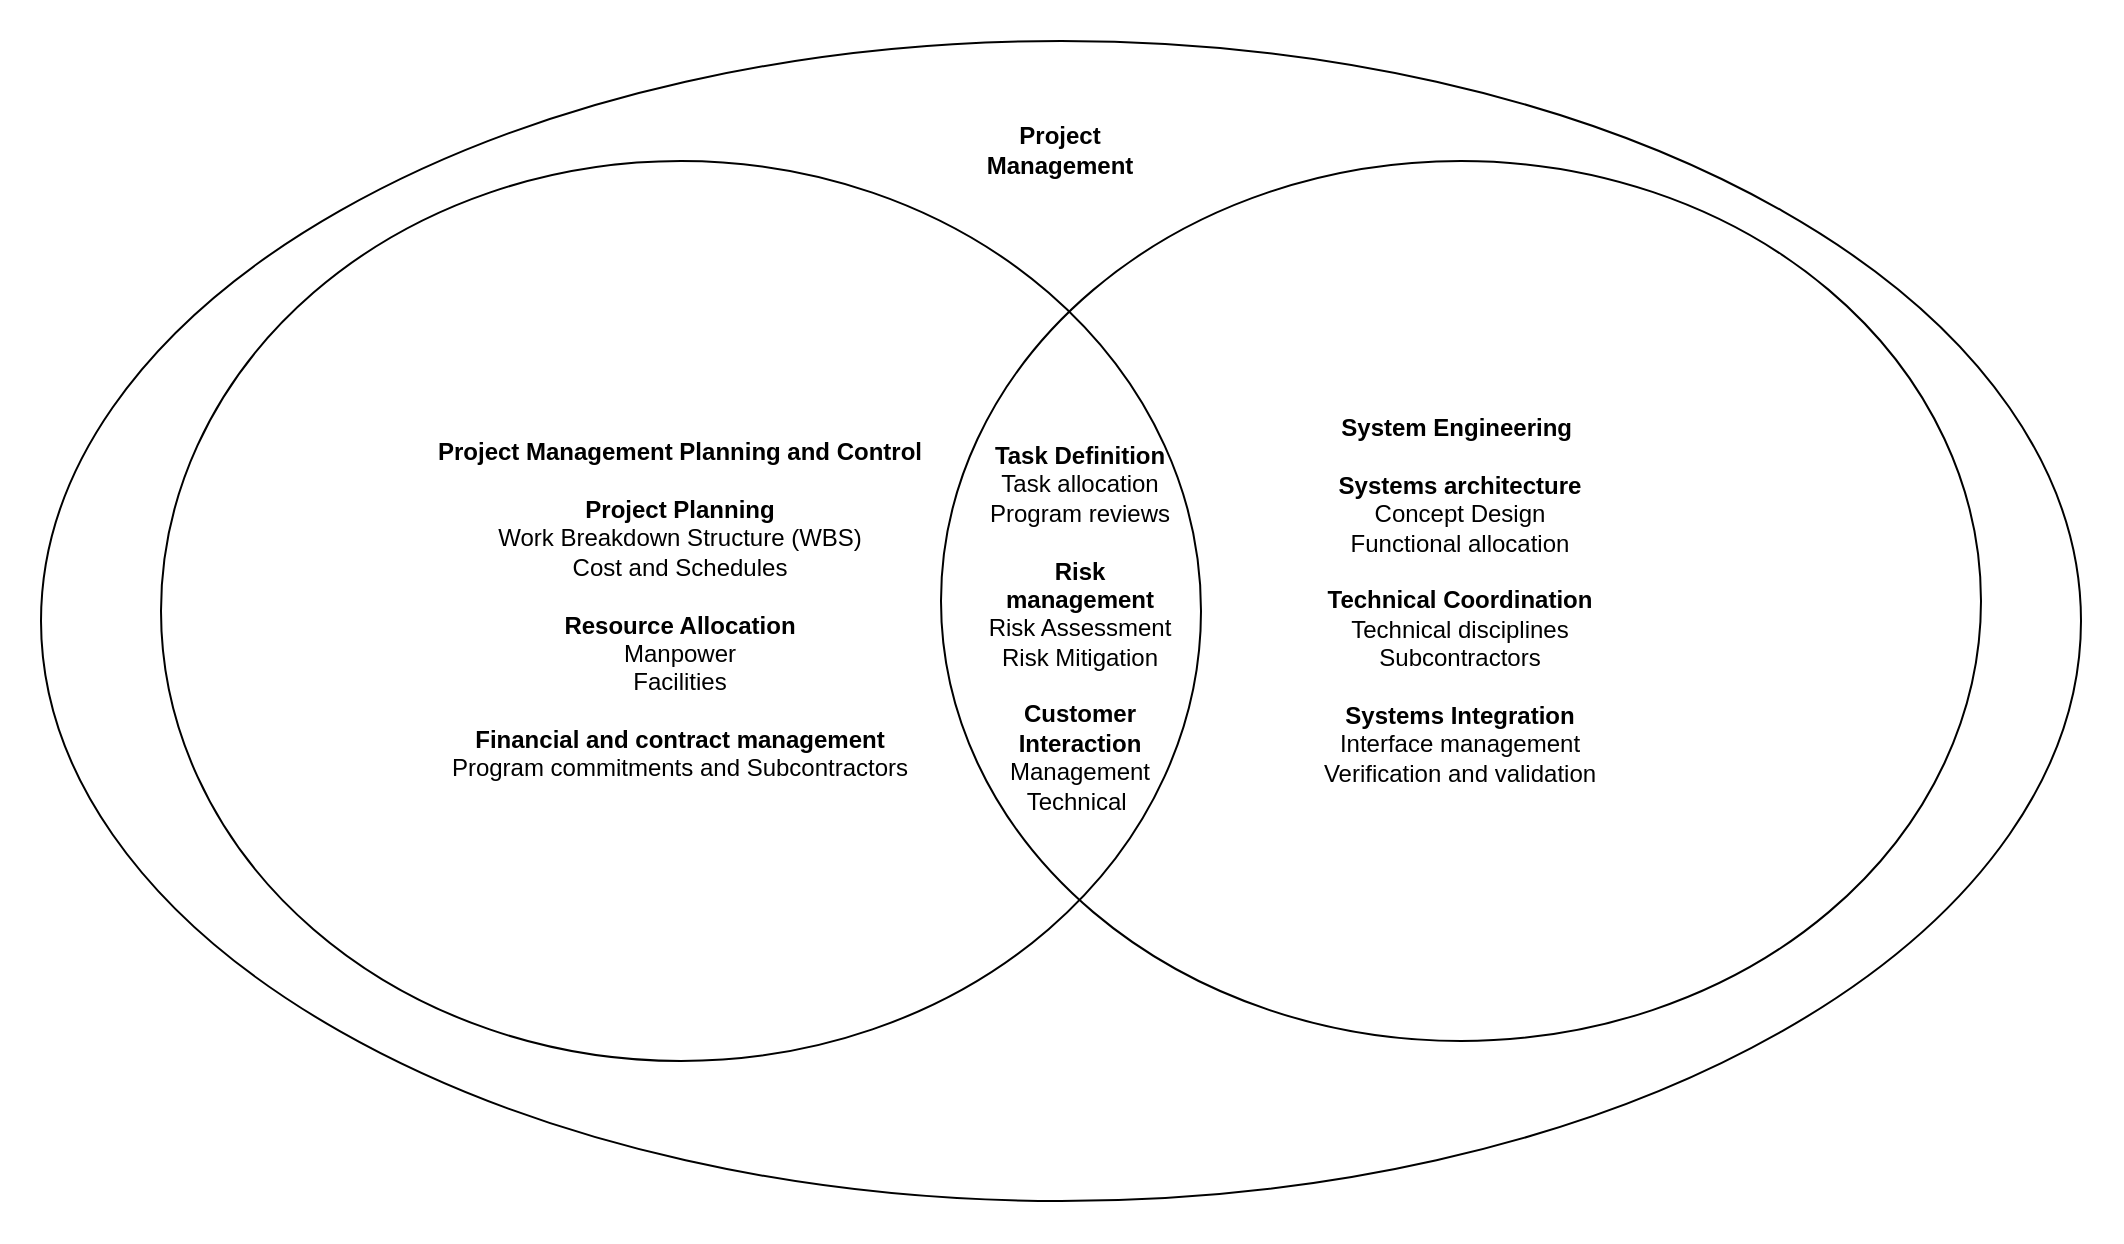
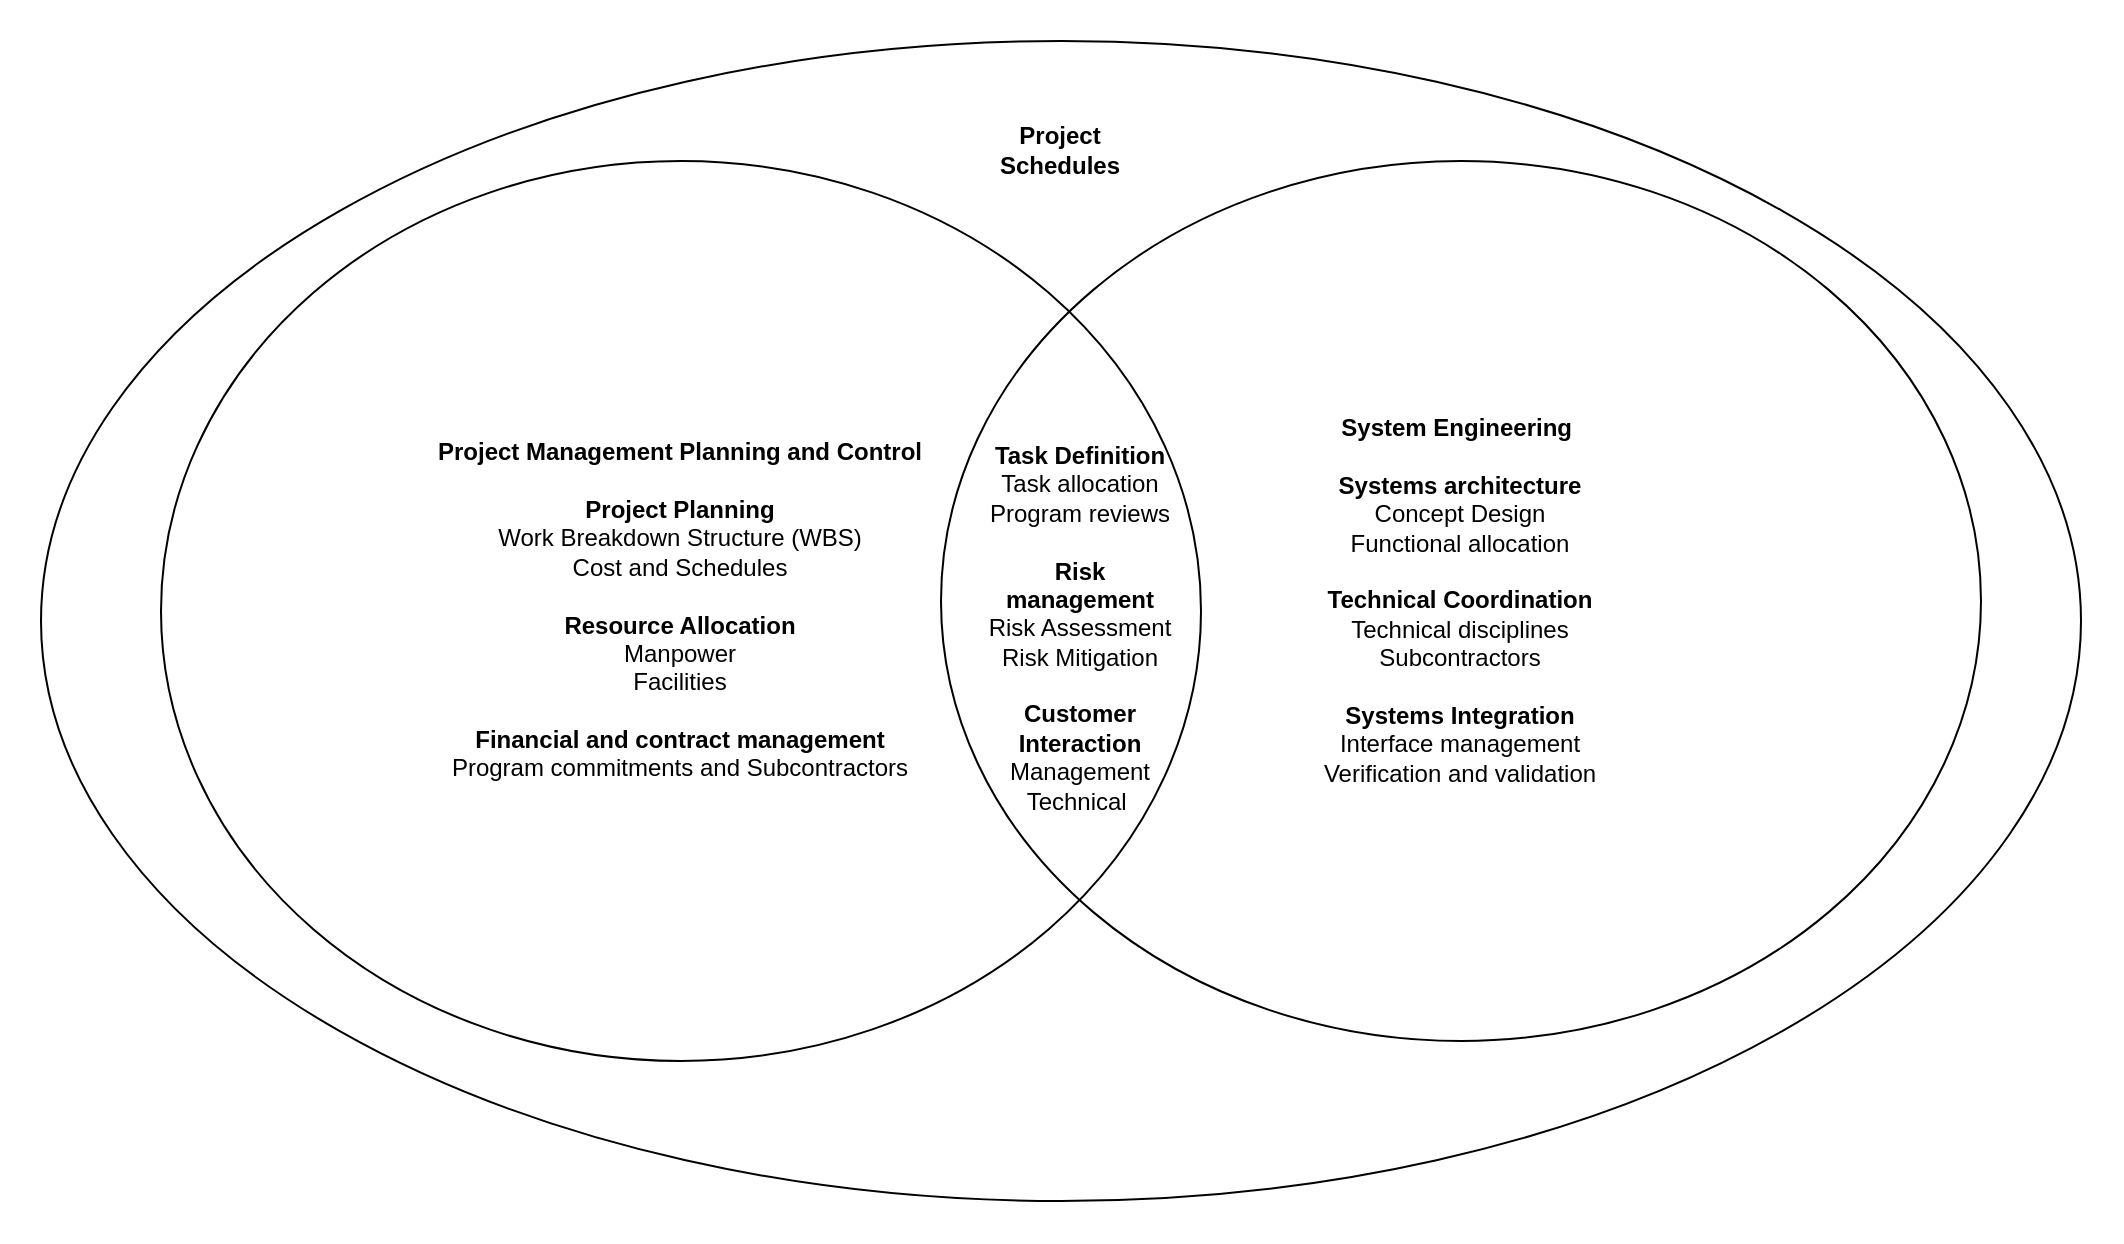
  <mxCell id="0" />
  <mxCell id="1" parent="0" />
  <mxCell id="2" value="&lt;b&gt;Project Management Planning and Control&lt;/b&gt;&lt;br&gt;&lt;br&gt;&lt;b&gt;Project Planning&lt;/b&gt;&lt;br&gt;Work Breakdown Structure (WBS)&lt;br&gt;Cost and Schedules&lt;br&gt;&lt;br&gt;&lt;b&gt;Resource Allocation&lt;br&gt;&lt;/b&gt;Manpower&lt;br&gt;Facilities&lt;br&gt;&lt;br&gt;&lt;b&gt;Financial&amp;nbsp;and contract management&lt;br&gt;&lt;/b&gt;Program commitments and Subcontractors&lt;br&gt;" style="ellipse;whiteSpace=wrap;html=1;fillColor=none;" vertex="1" parent="1"><mxGeometry x="80" y="80" width="520" height="450" as="geometry" /></mxCell>
  <mxCell id="3" value="&lt;b&gt;System Engineering&amp;nbsp;&lt;/b&gt;&lt;br&gt;&lt;br&gt;&lt;b&gt;Systems architecture&lt;/b&gt;&lt;br&gt;Concept Design&lt;br&gt;Functional allocation&lt;br&gt;&lt;br&gt;&lt;b&gt;Technical Coordination&lt;br&gt;&lt;/b&gt;Technical disciplines&lt;br&gt;Subcontractors&lt;br&gt;&lt;br&gt;&lt;b&gt;Systems Integration&lt;br&gt;&lt;/b&gt;Interface management&lt;br&gt;Verification and validation" style="ellipse;whiteSpace=wrap;html=1;fillColor=none;" vertex="1" parent="1"><mxGeometry x="470" y="80" width="520" height="440" as="geometry" /></mxCell>
  <mxCell id="4" value="Task Definition&lt;br&gt;&lt;span style=&quot;font-weight: normal;&quot;&gt;Task allocation&lt;br&gt;Program reviews&lt;br&gt;&lt;/span&gt;&lt;br&gt;Risk management&lt;br&gt;&lt;span style=&quot;font-weight: normal;&quot;&gt;Risk Assessment&lt;br&gt;Risk Mitigation&lt;br&gt;&lt;/span&gt;&lt;br&gt;Customer Interaction&lt;br&gt;&lt;span style=&quot;font-weight: 400;&quot;&gt;Management&lt;br&gt;&lt;/span&gt;&lt;span style=&quot;font-weight: normal;&quot;&gt;Technical&amp;nbsp;&lt;/span&gt;" style="text;html=1;strokeColor=none;fillColor=none;align=center;verticalAlign=middle;whiteSpace=wrap;rounded=0;fontStyle=1" vertex="1" parent="1"><mxGeometry x="490" y="299" width="100" height="30" as="geometry" /></mxCell>
  <mxCell id="5" value="" style="ellipse;whiteSpace=wrap;html=1;fillColor=none;" vertex="1" parent="1"><mxGeometry x="20" y="20" width="1020" height="580" as="geometry" /></mxCell>
- <mxCell id="6" value="&lt;b&gt;Project Management&lt;/b&gt;" style="text;html=1;strokeColor=none;fillColor=none;align=center;verticalAlign=middle;whiteSpace=wrap;rounded=0;" vertex="1" parent="1"><mxGeometry x="500" y="60" width="60" height="30" as="geometry" /></mxCell>
+ <mxCell id="6" value="&lt;b&gt;Project Schedules&lt;/b&gt;" style="text;html=1;strokeColor=none;fillColor=none;align=center;verticalAlign=middle;whiteSpace=wrap;rounded=0;" vertex="1" parent="1"><mxGeometry x="500" y="60" width="60" height="30" as="geometry" /></mxCell>
